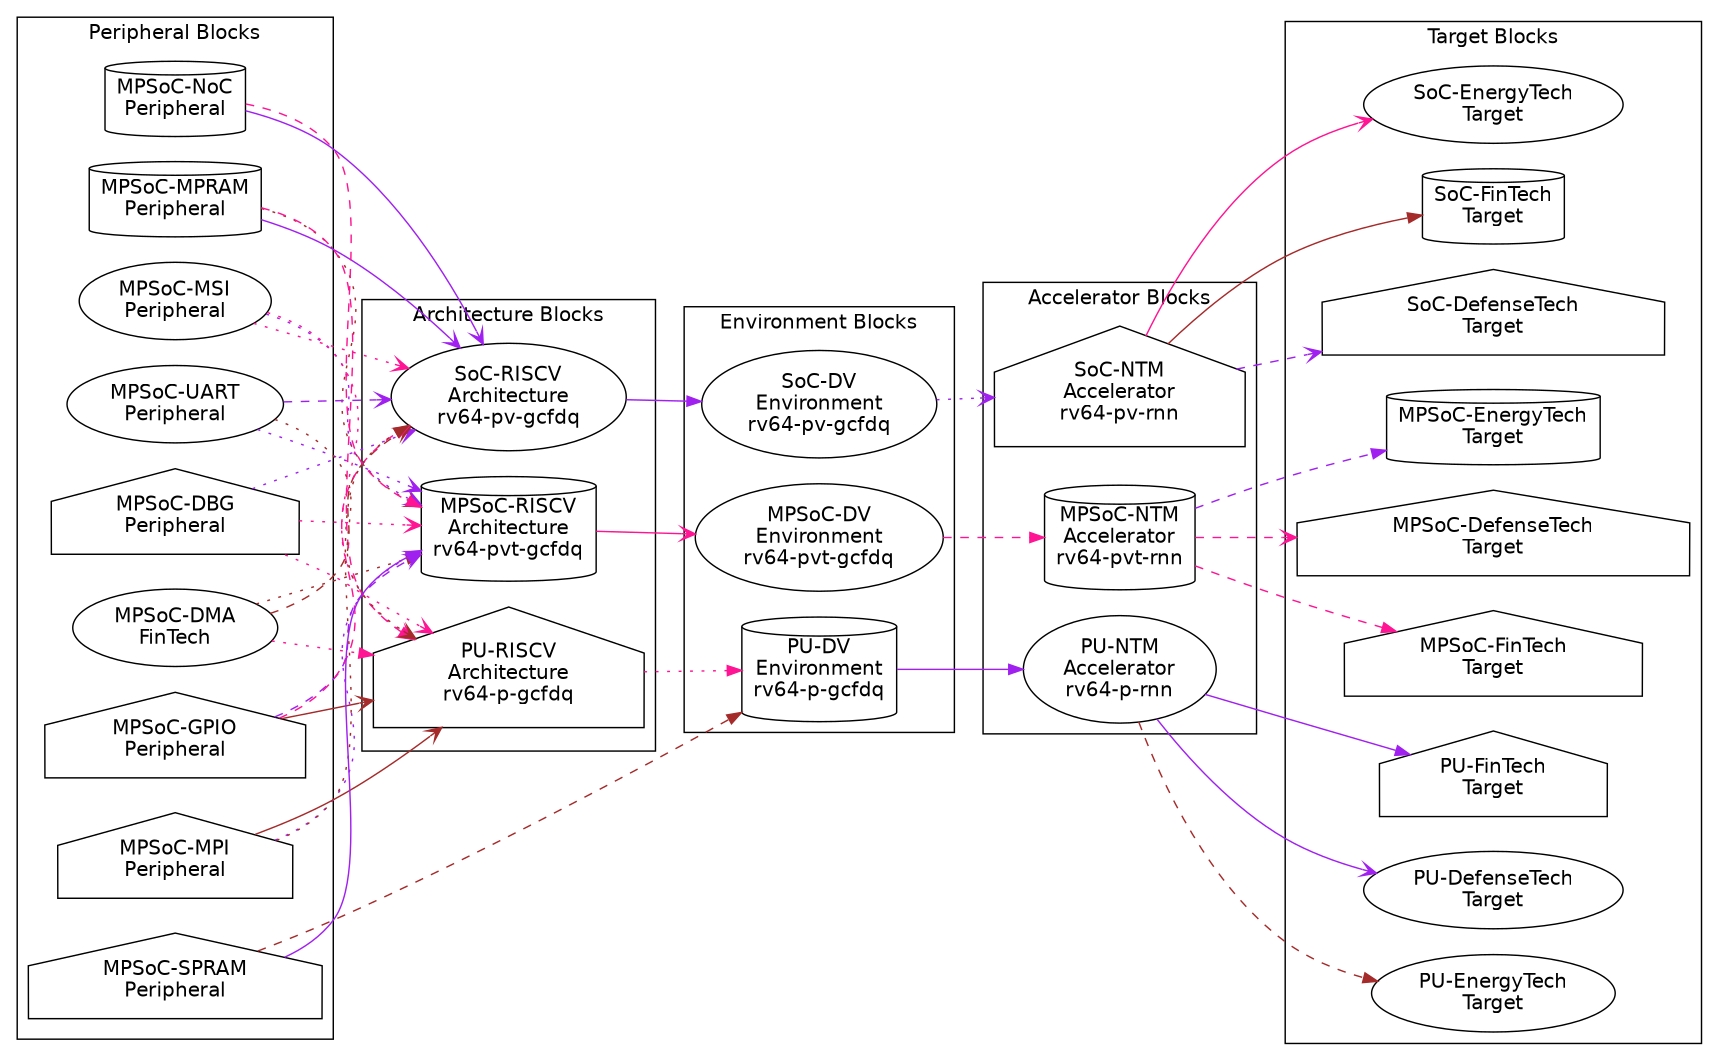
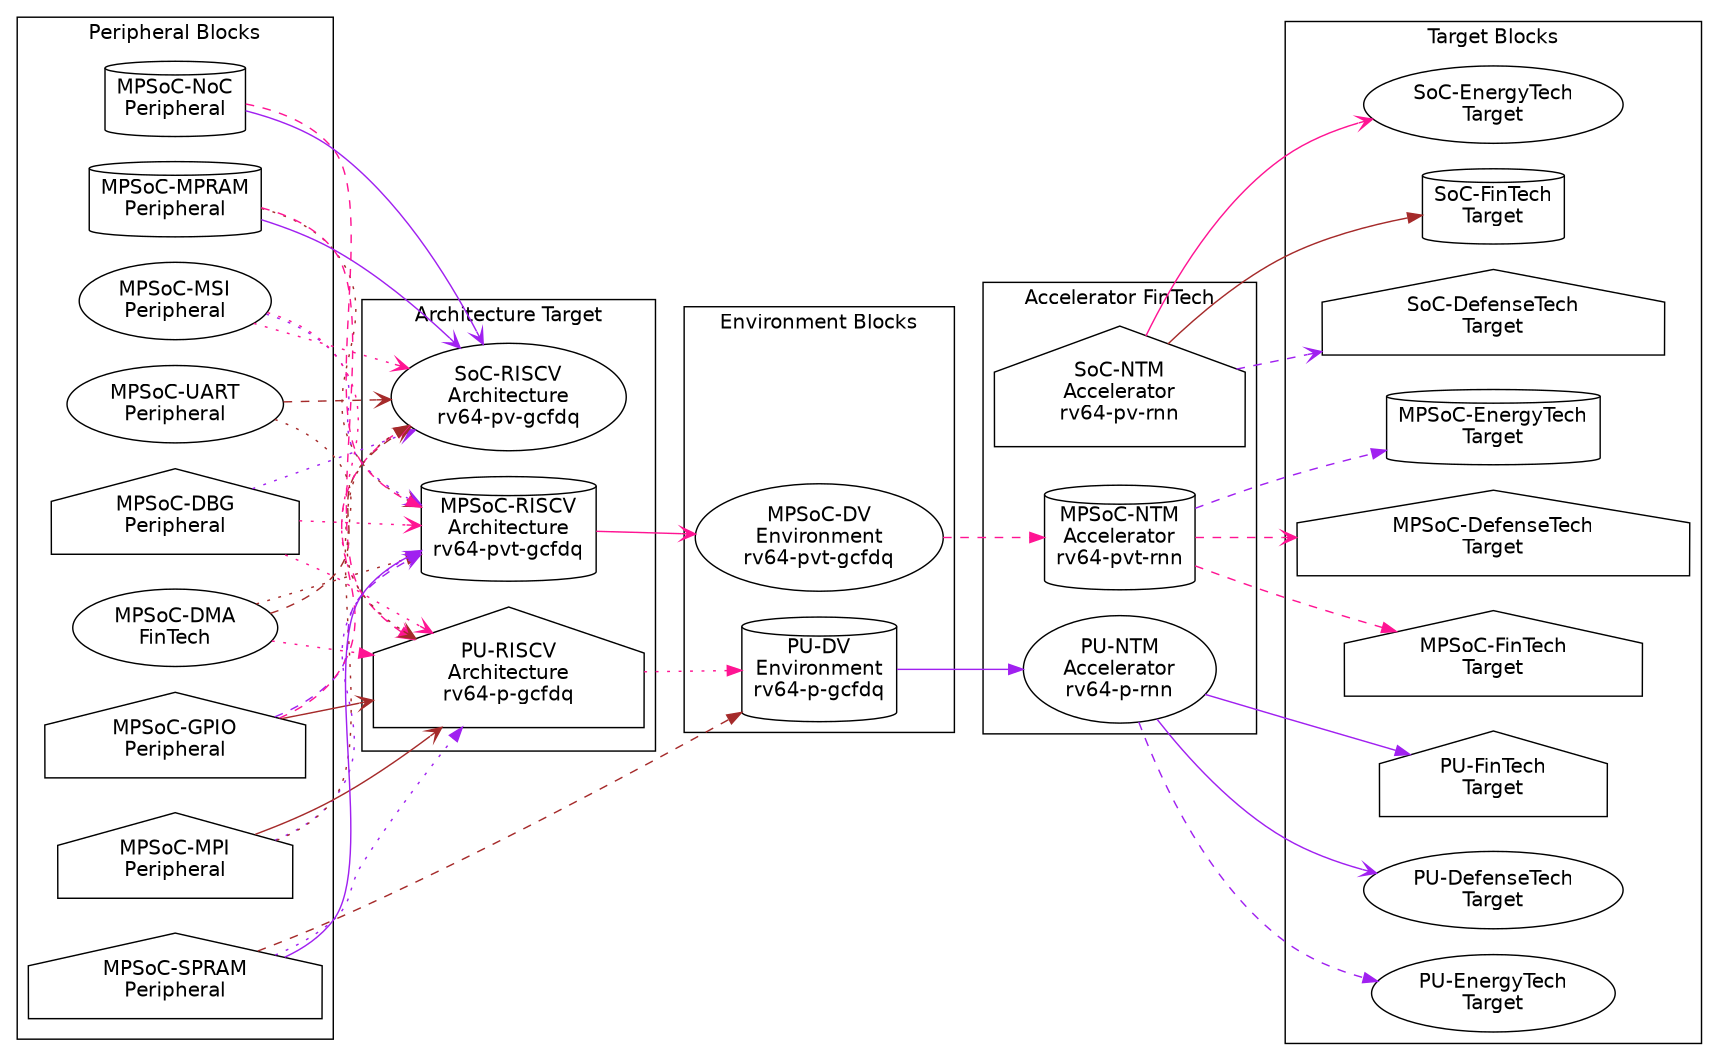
  digraph {
    fontname="DejaVu Sans"
    rankdir=LR
    node [fontname="DejaVu Sans" shape=house]
    edge [arrowhead=vee color=purple fontname="DejaVu Sans" style=dotted]
    n1 [label="MPSoC-DBG\nPeripheral"]
    n2 [label="MPSoC-DMA\nFinTech" shape=ellipse]
    n3 [label="MPSoC-GPIO\nPeripheral"]
    n4 [label="MPSoC-MPI\nPeripheral"]
    n5 [label="MPSoC-MPRAM\nPeripheral" shape=cylinder]
    n6 [label="MPSoC-MSI\nPeripheral" shape=ellipse]
    n7 [label="MPSoC-NoC\nPeripheral" shape=cylinder]
    n8 [label="MPSoC-SPRAM\nPeripheral"]
    n9 [label="MPSoC-UART\nPeripheral" shape=ellipse]
    n10 [label="MPSoC-RISCV\nArchitecture\nrv64-pvt-gcfdq" shape=cylinder]
    n11 [label="SoC-RISCV\nArchitecture\nrv64-pv-gcfdq" shape=ellipse]
    n12 [label="PU-RISCV\nArchitecture\nrv64-p-gcfdq"]
    n13 [label="MPSoC-DV\nEnvironment\nrv64-pvt-gcfdq" shape=ellipse]
-   n14 [label="SoC-DV\nEnvironment\nrv64-pv-gcfdq" shape=ellipse]
    n15 [label="PU-DV\nEnvironment\nrv64-p-gcfdq" shape=cylinder]
    n16 [label="MPSoC-NTM\nAccelerator\nrv64-pvt-rnn" shape=cylinder]
    n17 [label="SoC-NTM\nAccelerator\nrv64-pv-rnn"]
    n18 [label="PU-NTM\nAccelerator\nrv64-p-rnn" shape=ellipse]
    n19 [label="MPSoC-EnergyTech\nTarget" shape=cylinder]
    n20 [label="SoC-EnergyTech\nTarget" shape=ellipse]
    n21 [label="PU-EnergyTech\nTarget" shape=ellipse]
    n22 [label="MPSoC-FinTech\nTarget"]
    n23 [label="SoC-FinTech\nTarget" shape=cylinder]
    n24 [label="PU-FinTech\nTarget"]
    n25 [label="MPSoC-DefenseTech\nTarget"]
    n26 [label="SoC-DefenseTech\nTarget"]
    n27 [label="PU-DefenseTech\nTarget" shape=ellipse]
    subgraph cluster_1 {
      label="Peripheral Blocks"
      n1
      n2
      n3
      n4
      n5
      n6
      n7
      n8
      n9
    }
    subgraph cluster_2 {
-     label="Architecture Blocks"
+     label="Architecture Target"
      n10
      n11
      n12
    }
    subgraph cluster_3 {
      label="Environment Blocks"
      n13
-     n14
      n15
    }
    subgraph cluster_4 {
-     label="Accelerator Blocks"
+     label="Accelerator FinTech"
      n16
      n17
      n18
    }
    subgraph cluster_5 {
      label="Target Blocks"
      n19
      n20
      n21
      n22
      n23
      n24
      n25
      n26
      n27
    }
    n1 -> n10 [color=deeppink]
    n1 -> n11
    n1 -> n12 [color=deeppink]
    n2 -> n10 [arrowhead=normal color=brown]
    n2 -> n11 [color=brown style=dashed]
    n2 -> n12 [arrowhead=normal color=deeppink]
    n3 -> n10 [style=dashed]
    n3 -> n11 [arrowhead=normal color=deeppink style=dashed]
    n3 -> n12 [color=brown style=solid]
    n4 -> n10
    n4 -> n11 [arrowhead=normal color=brown]
    n4 -> n12 [color=brown style=solid]
    n5 -> n10 [color=brown]
    n5 -> n11 [style=solid]
    n5 -> n12 [arrowhead=normal color=deeppink style=dashed]
    n6 -> n10
    n6 -> n11 [color=deeppink]
    n6 -> n12 [color=deeppink]
    n7 -> n10 [arrowhead=normal color=deeppink style=dashed]
    n7 -> n11 [style=solid]
    n8 -> n10 [arrowhead=normal style=solid]
+   n8 -> n12 [arrowhead=normal]
    n8 -> n15 [arrowhead=normal color=brown style=dashed]
-   n9 -> n10
-   n9 -> n11 [style=dashed]
+   n9 -> n11 [color=brown style=dashed]
    n9 -> n12 [color=brown]
    n10 -> n13 [color=deeppink style=solid]
-   n11 -> n14 [arrowhead=normal style=solid]
    n12 -> n15 [arrowhead=normal color=deeppink]
    n13 -> n16 [arrowhead=normal color=deeppink style=dashed]
-   n14 -> n17
    n15 -> n18 [arrowhead=normal style=solid]
    n16 -> n19 [arrowhead=normal style=dashed]
    n16 -> n22 [arrowhead=normal color=deeppink style=dashed]
    n16 -> n25 [color=deeppink style=dashed]
    n17 -> n20 [color=deeppink style=solid]
    n17 -> n23 [arrowhead=normal color=brown style=solid]
    n17 -> n26 [style=dashed]
-   n18 -> n21 [arrowhead=normal color=brown style=dashed]
+   n18 -> n21 [arrowhead=normal style=dashed]
    n18 -> n24 [arrowhead=normal style=solid]
    n18 -> n27 [style=solid]
  }
